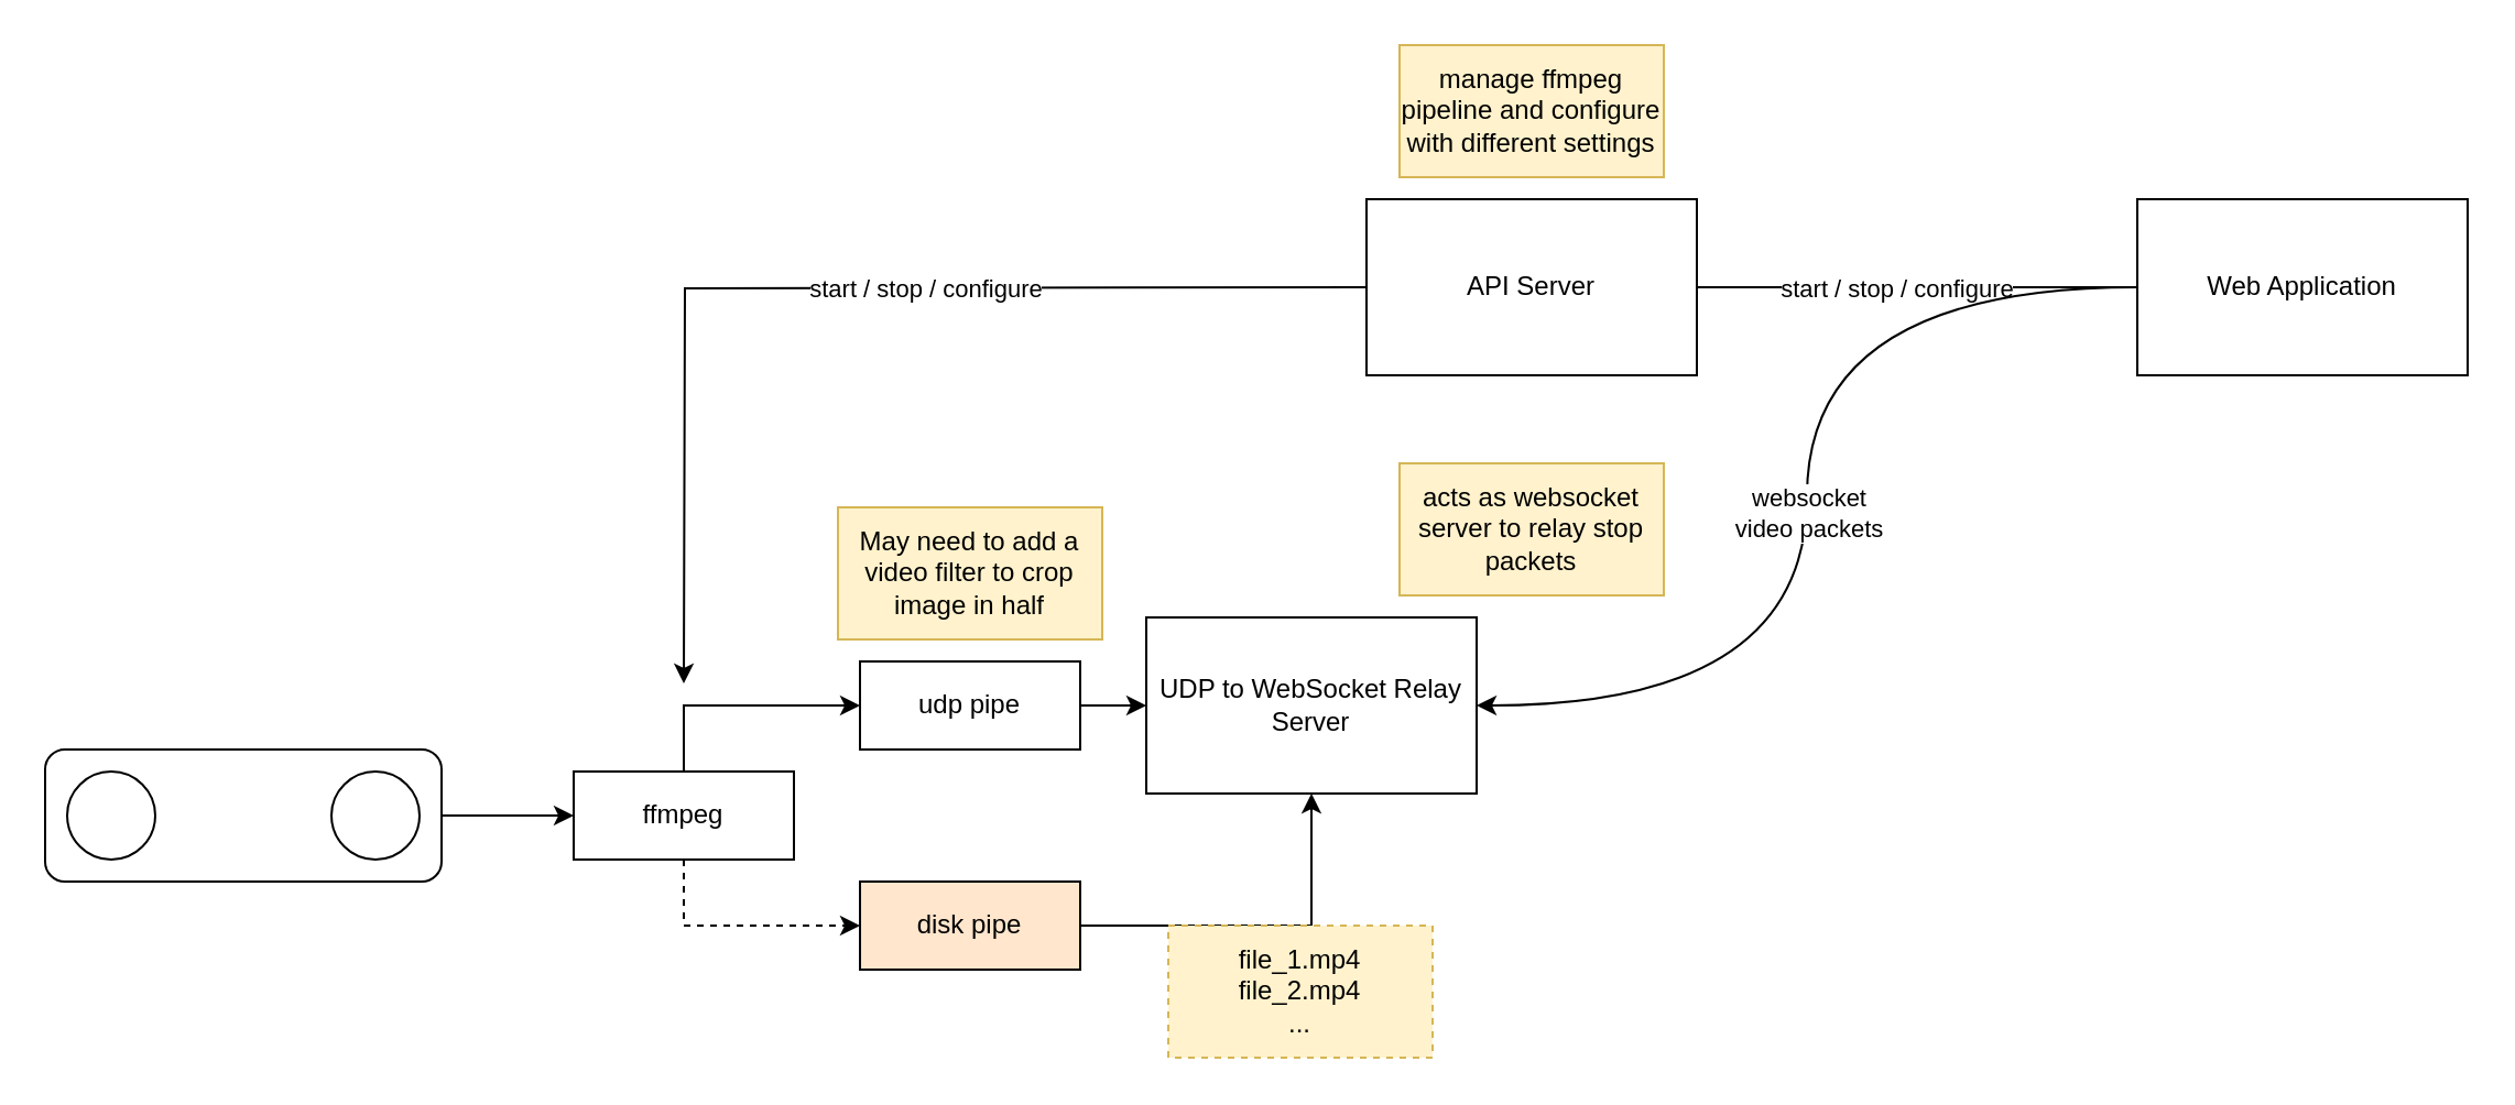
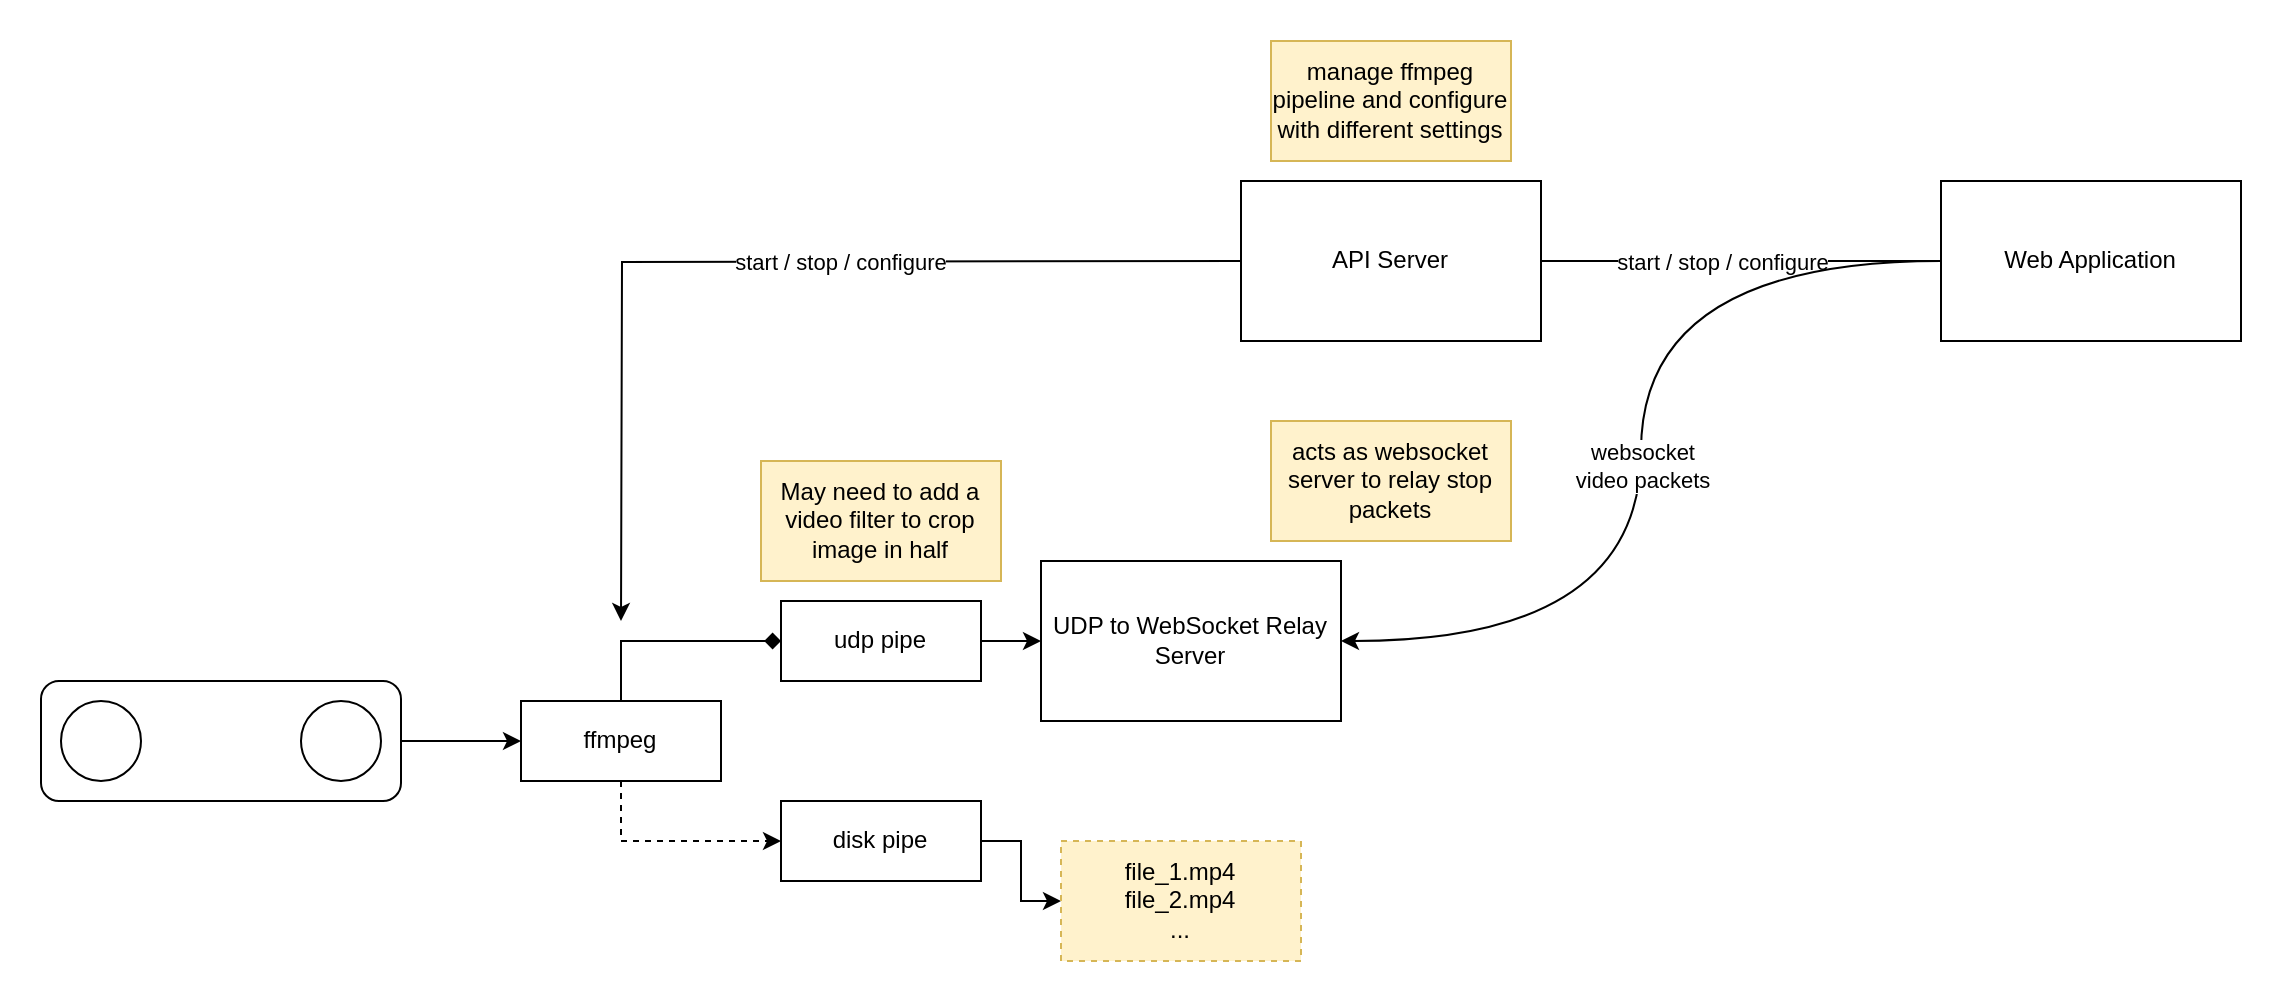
  <mxCell id="0" />
  <mxCell id="1" parent="0" />
  <mxCell id="2" style="edgeStyle=orthogonalEdgeStyle;rounded=0;orthogonalLoop=1;jettySize=auto;html=1;exitX=0.5;exitY=1;exitDx=0;exitDy=0;entryX=0;entryY=0.5;entryDx=0;entryDy=0;dashed=1;" edge="1" parent="1" source="4" target="12"><mxGeometry relative="1" as="geometry" /></mxCell>
- <mxCell id="3" style="edgeStyle=orthogonalEdgeStyle;rounded=0;orthogonalLoop=1;jettySize=auto;html=1;exitX=0.5;exitY=0;exitDx=0;exitDy=0;entryX=0;entryY=0.5;entryDx=0;entryDy=0;" edge="1" parent="1" source="4" target="10"><mxGeometry relative="1" as="geometry" /></mxCell>
+ <mxCell id="3" style="edgeStyle=orthogonalEdgeStyle;rounded=0;orthogonalLoop=1;jettySize=auto;html=1;exitX=0.5;exitY=0;exitDx=0;exitDy=0;entryX=0;entryY=0.5;entryDx=0;entryDy=0;endArrow=diamond;" edge="1" parent="1" source="4" target="10"><mxGeometry relative="1" as="geometry" /></mxCell>
  <mxCell id="4" value="ffmpeg" style="rounded=0;whiteSpace=wrap;html=1;" vertex="1" parent="1"><mxGeometry x="260" y="350" width="100" height="40" as="geometry" /></mxCell>
  <mxCell id="5" style="edgeStyle=orthogonalEdgeStyle;rounded=0;orthogonalLoop=1;jettySize=auto;html=1;exitX=1;exitY=0.5;exitDx=0;exitDy=0;entryX=0;entryY=0.5;entryDx=0;entryDy=0;" edge="1" parent="1" source="6" target="4"><mxGeometry relative="1" as="geometry" /></mxCell>
  <mxCell id="6" value="" style="rounded=1;whiteSpace=wrap;html=1;strokeWidth=1;" vertex="1" parent="1"><mxGeometry x="20" y="340" width="180" height="60" as="geometry" /></mxCell>
  <mxCell id="7" value="" style="ellipse;whiteSpace=wrap;html=1;aspect=fixed;" vertex="1" parent="1"><mxGeometry x="30" y="350" width="40" height="40" as="geometry" /></mxCell>
  <mxCell id="8" value="" style="ellipse;whiteSpace=wrap;html=1;aspect=fixed;" vertex="1" parent="1"><mxGeometry x="150" y="350" width="40" height="40" as="geometry" /></mxCell>
  <mxCell id="9" style="edgeStyle=orthogonalEdgeStyle;rounded=0;orthogonalLoop=1;jettySize=auto;html=1;exitX=1;exitY=0.5;exitDx=0;exitDy=0;entryX=0;entryY=0.5;entryDx=0;entryDy=0;" edge="1" parent="1" source="10" target="15"><mxGeometry relative="1" as="geometry" /></mxCell>
  <mxCell id="10" value="udp pipe" style="rounded=0;whiteSpace=wrap;html=1;" vertex="1" parent="1"><mxGeometry x="390" y="300" width="100" height="40" as="geometry" /></mxCell>
- <mxCell id="11" style="edgeStyle=orthogonalEdgeStyle;rounded=0;orthogonalLoop=1;jettySize=auto;html=1;exitX=1;exitY=0.5;exitDx=0;exitDy=0;" edge="1" parent="1" source="12" target="15"><mxGeometry relative="1" as="geometry" /></mxCell>
- <mxCell id="12" value="disk pipe" style="rounded=0;whiteSpace=wrap;html=1;fillColor=#ffe6cc;" vertex="1" parent="1"><mxGeometry x="390" y="400" width="100" height="40" as="geometry" /></mxCell>
+ <mxCell id="11" style="edgeStyle=orthogonalEdgeStyle;rounded=0;orthogonalLoop=1;jettySize=auto;html=1;exitX=1;exitY=0.5;exitDx=0;exitDy=0;entryX=0;entryY=0.5;entryDx=0;entryDy=0;" edge="1" parent="1" source="12" target="13"><mxGeometry relative="1" as="geometry" /></mxCell>
+ <mxCell id="12" value="disk pipe" style="rounded=0;whiteSpace=wrap;html=1;" vertex="1" parent="1"><mxGeometry x="390" y="400" width="100" height="40" as="geometry" /></mxCell>
  <mxCell id="13" value="file_1.mp4&lt;br&gt;file_2.mp4&lt;br&gt;..." style="rounded=0;whiteSpace=wrap;html=1;fillColor=#fff2cc;strokeColor=#d6b656;dashed=1;" vertex="1" parent="1"><mxGeometry x="530" y="420" width="120" height="60" as="geometry" /></mxCell>
  <mxCell id="14" value="May need to add a video filter to crop image in half" style="rounded=0;whiteSpace=wrap;html=1;fillColor=#fff2cc;strokeColor=#d6b656;" vertex="1" parent="1"><mxGeometry x="380" y="230" width="120" height="60" as="geometry" /></mxCell>
  <mxCell id="15" value="UDP to WebSocket Relay Server" style="rounded=0;whiteSpace=wrap;html=1;" vertex="1" parent="1"><mxGeometry x="520" y="280" width="150" height="80" as="geometry" /></mxCell>
  <mxCell id="16" style="edgeStyle=orthogonalEdgeStyle;rounded=0;orthogonalLoop=1;jettySize=auto;html=1;exitX=0;exitY=0.5;exitDx=0;exitDy=0;" edge="1" parent="1"><mxGeometry relative="1" as="geometry"><mxPoint x="310" y="310" as="targetPoint" /><mxPoint x="620" y="130" as="sourcePoint" /></mxGeometry></mxCell>
  <mxCell id="17" value="start / stop / configure" style="edgeLabel;html=1;align=center;verticalAlign=middle;resizable=0;points=[];" vertex="1" connectable="0" parent="16"><mxGeometry x="-0.176" y="1" relative="1" as="geometry"><mxPoint y="-1" as="offset" /></mxGeometry></mxCell>
  <mxCell id="18" value="API Server" style="rounded=0;whiteSpace=wrap;html=1;" vertex="1" parent="1"><mxGeometry x="620" y="90" width="150" height="80" as="geometry" /></mxCell>
  <mxCell id="19" style="edgeStyle=orthogonalEdgeStyle;rounded=0;orthogonalLoop=1;jettySize=auto;html=1;exitX=0;exitY=0.5;exitDx=0;exitDy=0;endArrow=none;" edge="1" parent="1" source="23" target="18"><mxGeometry relative="1" as="geometry" /></mxCell>
  <mxCell id="20" value="start / stop / configure" style="edgeLabel;html=1;align=center;verticalAlign=middle;resizable=0;points=[];" vertex="1" connectable="0" parent="19"><mxGeometry x="0.059" y="1" relative="1" as="geometry"><mxPoint x="-4" y="-1" as="offset" /></mxGeometry></mxCell>
  <mxCell id="21" style="edgeStyle=orthogonalEdgeStyle;rounded=0;orthogonalLoop=1;jettySize=auto;html=1;exitX=0;exitY=0.5;exitDx=0;exitDy=0;entryX=1;entryY=0.5;entryDx=0;entryDy=0;curved=1;" edge="1" parent="1" source="23" target="15"><mxGeometry relative="1" as="geometry" /></mxCell>
  <mxCell id="22" value="websocket&lt;br&gt;video packets" style="edgeLabel;html=1;align=center;verticalAlign=middle;resizable=0;points=[];" vertex="1" connectable="0" parent="21"><mxGeometry x="0.124" relative="1" as="geometry"><mxPoint y="-23" as="offset" /></mxGeometry></mxCell>
  <mxCell id="23" value="Web Application" style="rounded=0;whiteSpace=wrap;html=1;" vertex="1" parent="1"><mxGeometry x="970" y="90" width="150" height="80" as="geometry" /></mxCell>
  <mxCell id="24" value="manage ffmpeg pipeline and configure with different settings" style="rounded=0;whiteSpace=wrap;html=1;fillColor=#fff2cc;strokeColor=#d6b656;" vertex="1" parent="1"><mxGeometry x="635" y="20" width="120" height="60" as="geometry" /></mxCell>
  <mxCell id="25" value="acts as websocket server to relay stop packets" style="rounded=0;whiteSpace=wrap;html=1;fillColor=#fff2cc;strokeColor=#d6b656;" vertex="1" parent="1"><mxGeometry x="635" y="210" width="120" height="60" as="geometry" /></mxCell>
